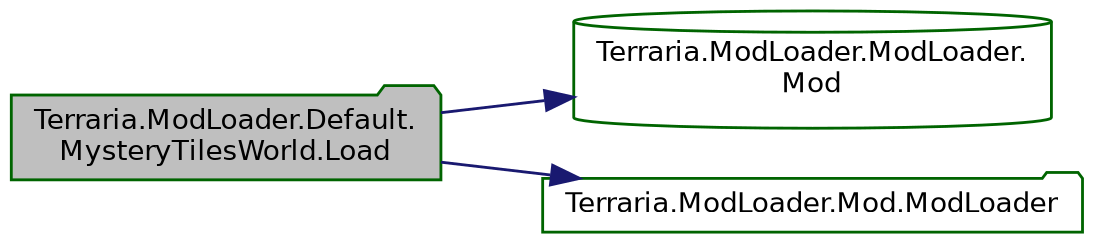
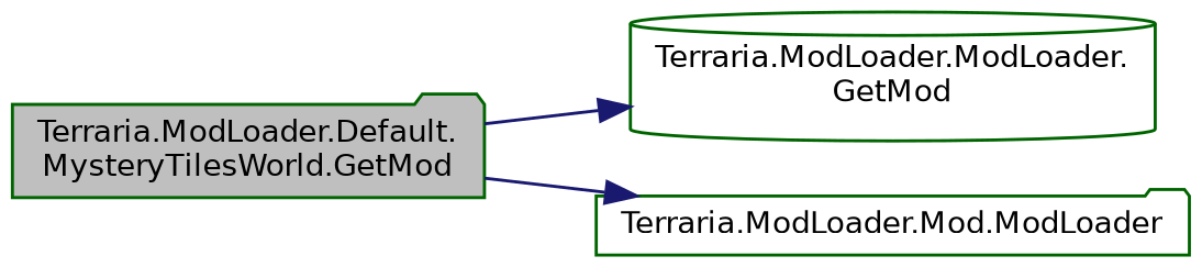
  digraph {
    rankdir=LR
    node [color=darkgreen fillcolor=white fontname=Helvetica fontsize=10 shape=folder style=filled]
    edge [color=midnightblue fontname=Helvetica fontsize=10 labelfontname=Helvetica labelfontsize=10 style=solid]
-   n1 [fillcolor=grey75 fontcolor=black height=0.2 label="Terraria.ModLoader.Default.\lMysteryTilesWorld.Load" width=0.4]
-   n2 [height=0.2 label="Terraria.ModLoader.ModLoader.\lMod" shape=cylinder width=0.4]
+   n1 [fillcolor=grey75 fontcolor=black height=0.2 label="Terraria.ModLoader.Default.\lMysteryTilesWorld.GetMod" width=0.4]
+   n2 [height=0.2 label="Terraria.ModLoader.ModLoader.\lGetMod" shape=cylinder width=0.4]
    n3 [height=0.2 label="Terraria.ModLoader.Mod.ModLoader" width=0.4]
    n1 -> n2
    n1 -> n3
  }
